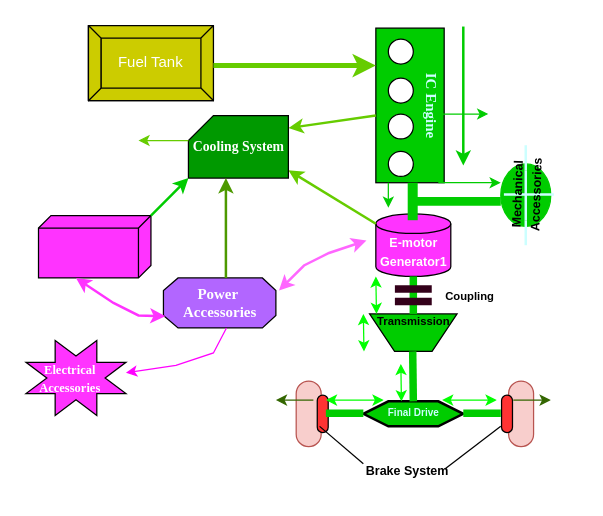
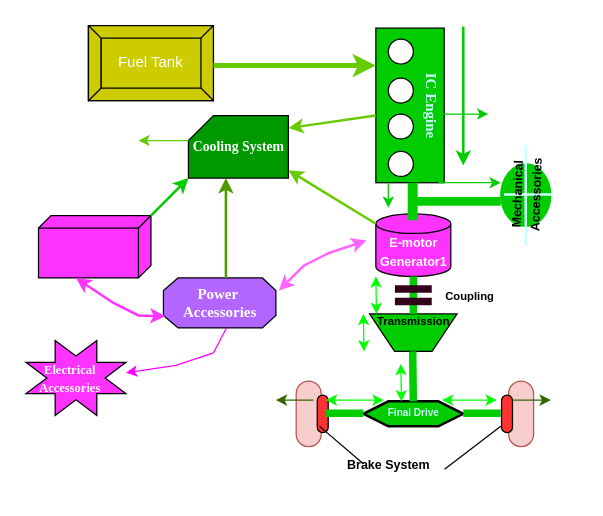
  <mxCell id="0" />
  <mxCell id="1" parent="0" />
  <mxCell id="2" value="" style="group" vertex="1" connectable="0" parent="1"><mxGeometry x="20" y="20" width="435" height="370.75" as="geometry" /></mxCell>
  <mxCell id="3" value="" style="group" vertex="1" connectable="0" parent="2"><mxGeometry x="200" y="2" width="235" height="368.75" as="geometry" /></mxCell>
  <mxCell id="4" value="" style="rounded=1;whiteSpace=wrap;html=1;rotation=90;arcSize=50;fillColor=#f8cecc;strokeColor=#b85450;" vertex="1" parent="3"><mxGeometry y="298.75" width="52.5" height="20" as="geometry" /></mxCell>
  <mxCell id="5" value="" style="rounded=1;whiteSpace=wrap;html=1;rotation=90;arcSize=50;fillColor=#f8cecc;strokeColor=#b85450;" vertex="1" parent="3"><mxGeometry x="170" y="298.75" width="52.5" height="20" as="geometry" /></mxCell>
  <mxCell id="6" value="" style="rounded=1;whiteSpace=wrap;html=1;rotation=90;arcSize=50;fillColor=#FF3333;" vertex="1" parent="3"><mxGeometry x="170" y="304.38" width="30" height="8.75" as="geometry" /></mxCell>
  <mxCell id="7" value="" style="rounded=1;whiteSpace=wrap;html=1;rotation=90;arcSize=50;fillColor=#FF3333;" vertex="1" parent="3"><mxGeometry x="22.5" y="304.38" width="30" height="8.75" as="geometry" /></mxCell>
  <mxCell id="8" value="" style="shape=hexagon;perimeter=hexagonPerimeter2;whiteSpace=wrap;html=1;fixedSize=1;size=20;fillColor=#00CC00;strokeWidth=2;" vertex="1" parent="3"><mxGeometry x="70" y="298.75" width="80" height="20" as="geometry" /></mxCell>
  <mxCell id="9" value="" style="endArrow=none;html=1;rounded=0;strokeColor=#00CC00;strokeWidth=6;" edge="1" parent="3"><mxGeometry width="50" height="50" relative="1" as="geometry"><mxPoint x="40" y="308.25" as="sourcePoint" /><mxPoint x="70" y="308.25" as="targetPoint" /></mxGeometry></mxCell>
  <mxCell id="10" value="" style="endArrow=none;html=1;rounded=0;strokeColor=#00CC00;strokeWidth=6;" edge="1" parent="3"><mxGeometry width="50" height="50" relative="1" as="geometry"><mxPoint x="150" y="308.25" as="sourcePoint" /><mxPoint x="180" y="308.25" as="targetPoint" /></mxGeometry></mxCell>
  <mxCell id="11" value="" style="shape=trapezoid;perimeter=trapezoidPerimeter;whiteSpace=wrap;html=1;fixedSize=1;rotation=-180;fillColor=#00CC00;" vertex="1" parent="3"><mxGeometry x="75" y="228.75" width="70" height="30" as="geometry" /></mxCell>
  <mxCell id="12" value="" style="endArrow=none;html=1;rounded=0;strokeColor=#00CC00;strokeWidth=6;entryX=0.5;entryY=0;entryDx=0;entryDy=0;" edge="1" parent="3" target="8"><mxGeometry width="50" height="50" relative="1" as="geometry"><mxPoint x="109.5" y="258.75" as="sourcePoint" /><mxPoint x="109.5" y="288.75" as="targetPoint" /></mxGeometry></mxCell>
  <mxCell id="13" value="&lt;font style=&quot;color: rgb(204, 255, 255);&quot;&gt;&lt;b&gt;&lt;span style=&quot;font-size: 8px; background-color: transparent;&quot;&gt;Final&amp;nbsp;&lt;/span&gt;&lt;span style=&quot;font-size: 8px; background-color: transparent;&quot;&gt;Drive&lt;/span&gt;&lt;/b&gt;&lt;/font&gt;" style="text;html=1;align=center;verticalAlign=top;resizable=0;points=[];autosize=1;strokeColor=none;fillColor=none;perimeterSpacing=0;strokeWidth=1;spacingTop=-6;spacing=2;spacingLeft=-1;horizontal=1;" vertex="1" parent="3"><mxGeometry x="80" y="298.75" width="60" height="20" as="geometry" /></mxCell>
  <mxCell id="14" value="&lt;font style=&quot;font-size: 9px;&quot;&gt;&lt;b&gt;Transmission&lt;/b&gt;&lt;/font&gt;" style="text;html=1;align=center;verticalAlign=middle;resizable=0;points=[];autosize=1;strokeColor=none;fillColor=none;" vertex="1" parent="3"><mxGeometry x="70" y="218.75" width="80" height="30" as="geometry" /></mxCell>
  <mxCell id="15" value="" style="shape=cylinder3;whiteSpace=wrap;html=1;boundedLbl=1;backgroundOutline=1;size=7.8;fillColor=#FF33FF;" vertex="1" parent="3"><mxGeometry x="80" y="148.75" width="60" height="50" as="geometry" /></mxCell>
  <mxCell id="16" value="&lt;font style=&quot;font-size: 10px; color: rgb(255, 255, 255);&quot;&gt;&lt;b style=&quot;&quot;&gt;E-motor&lt;br&gt;Generator1&lt;/b&gt;&lt;/font&gt;" style="text;html=1;align=center;verticalAlign=middle;resizable=0;points=[];autosize=1;strokeColor=none;fillColor=none;" vertex="1" parent="3"><mxGeometry x="70" y="158.75" width="80" height="40" as="geometry" /></mxCell>
  <mxCell id="17" value="" style="endArrow=none;html=1;rounded=0;strokeColor=#00CC00;strokeWidth=6;entryX=0.5;entryY=0;entryDx=0;entryDy=0;" edge="1" parent="3"><mxGeometry width="50" height="50" relative="1" as="geometry"><mxPoint x="110" y="198.75" as="sourcePoint" /><mxPoint x="110" y="228.75" as="targetPoint" /></mxGeometry></mxCell>
  <mxCell id="18" value="" style="endArrow=none;html=1;rounded=0;strokeColor=#33001A;strokeWidth=6;entryX=0.5;entryY=0;entryDx=0;entryDy=0;" edge="1" parent="3"><mxGeometry width="50" height="50" relative="1" as="geometry"><mxPoint x="124.75" y="208.75" as="sourcePoint" /><mxPoint x="95.25" y="208.75" as="targetPoint" /></mxGeometry></mxCell>
  <mxCell id="19" value="" style="endArrow=none;html=1;rounded=0;strokeColor=#33001A;strokeWidth=6;entryX=0.5;entryY=0;entryDx=0;entryDy=0;" edge="1" parent="3"><mxGeometry width="50" height="50" relative="1" as="geometry"><mxPoint x="124.75" y="218.75" as="sourcePoint" /><mxPoint x="95.25" y="218.75" as="targetPoint" /></mxGeometry></mxCell>
  <mxCell id="20" value="" style="endArrow=classic;startArrow=classic;html=1;rounded=0;strokeColor=#00FF00;" edge="1" parent="3"><mxGeometry width="50" height="50" relative="1" as="geometry"><mxPoint x="80.5" y="228.75" as="sourcePoint" /><mxPoint x="80" y="198.75" as="targetPoint" /></mxGeometry></mxCell>
  <mxCell id="21" value="&lt;font style=&quot;font-size: 9px;&quot;&gt;&lt;b&gt;Coupling&lt;/b&gt;&lt;/font&gt;" style="text;html=1;align=center;verticalAlign=middle;resizable=0;points=[];autosize=1;strokeColor=none;fillColor=none;" vertex="1" parent="3"><mxGeometry x="125" y="198.75" width="60" height="30" as="geometry" /></mxCell>
  <mxCell id="22" value="" style="endArrow=classic;startArrow=classic;html=1;rounded=0;strokeColor=#00FF00;" edge="1" parent="3"><mxGeometry width="50" height="50" relative="1" as="geometry"><mxPoint x="70.5" y="258.75" as="sourcePoint" /><mxPoint x="70" y="228.75" as="targetPoint" /></mxGeometry></mxCell>
  <mxCell id="23" value="" style="endArrow=classic;startArrow=classic;html=1;rounded=0;strokeColor=#00FF00;" edge="1" parent="3"><mxGeometry width="50" height="50" relative="1" as="geometry"><mxPoint x="100.5" y="298.75" as="sourcePoint" /><mxPoint x="100" y="268.75" as="targetPoint" /></mxGeometry></mxCell>
  <mxCell id="24" value="" style="endArrow=classic;startArrow=classic;html=1;rounded=0;strokeColor=#00FF00;" edge="1" parent="3"><mxGeometry width="50" height="50" relative="1" as="geometry"><mxPoint x="40" y="297.75" as="sourcePoint" /><mxPoint x="86.25" y="297.75" as="targetPoint" /></mxGeometry></mxCell>
  <mxCell id="25" value="" style="endArrow=classic;startArrow=classic;html=1;rounded=0;strokeColor=#00FF00;" edge="1" parent="3"><mxGeometry width="50" height="50" relative="1" as="geometry"><mxPoint x="133" y="297.75" as="sourcePoint" /><mxPoint x="176.75" y="297.75" as="targetPoint" /></mxGeometry></mxCell>
  <mxCell id="26" value="" style="group" vertex="1" connectable="0" parent="3"><mxGeometry x="80" width="85" height="123.75" as="geometry" /></mxCell>
  <mxCell id="27" value="" style="rounded=0;whiteSpace=wrap;html=1;rotation=90;fillColor=#00CC00;" vertex="1" parent="26"><mxGeometry x="-34.53" y="34.53" width="123.75" height="54.69" as="geometry" /></mxCell>
  <mxCell id="28" value="" style="ellipse;whiteSpace=wrap;html=1;aspect=fixed;" vertex="1" parent="26"><mxGeometry x="10" y="8.75" width="20" height="20" as="geometry" /></mxCell>
  <mxCell id="29" value="" style="ellipse;whiteSpace=wrap;html=1;aspect=fixed;" vertex="1" parent="26"><mxGeometry x="10" y="40" width="20" height="20" as="geometry" /></mxCell>
  <mxCell id="30" value="" style="ellipse;whiteSpace=wrap;html=1;aspect=fixed;" vertex="1" parent="26"><mxGeometry x="10" y="68.75" width="20" height="20" as="geometry" /></mxCell>
  <mxCell id="31" value="" style="ellipse;whiteSpace=wrap;html=1;aspect=fixed;" vertex="1" parent="26"><mxGeometry x="10" y="98.75" width="20" height="20" as="geometry" /></mxCell>
  <mxCell id="32" value="&lt;font style=&quot;color: rgb(204, 255, 255);&quot; face=&quot;Times New Roman&quot;&gt;&lt;b&gt;IC Engine&lt;/b&gt;&lt;/font&gt;" style="text;html=1;align=center;verticalAlign=middle;resizable=0;points=[];autosize=1;strokeColor=none;fillColor=none;rotation=90;" vertex="1" parent="26"><mxGeometry x="5" y="46.88" width="80" height="30" as="geometry" /></mxCell>
  <mxCell id="33" value="" style="endArrow=classic;html=1;rounded=0;strokeWidth=2;strokeColor=#00CC00;" edge="1" parent="26"><mxGeometry width="50" height="50" relative="1" as="geometry"><mxPoint x="70" y="-1.25" as="sourcePoint" /><mxPoint x="70" y="110" as="targetPoint" /></mxGeometry></mxCell>
  <mxCell id="34" value="" style="endArrow=none;html=1;rounded=0;strokeColor=#00CC00;strokeWidth=7;" edge="1" parent="3"><mxGeometry width="50" height="50" relative="1" as="geometry"><mxPoint x="112.5" y="138.75" as="sourcePoint" /><mxPoint x="180" y="138.75" as="targetPoint" /></mxGeometry></mxCell>
  <mxCell id="35" value="" style="endArrow=none;html=1;rounded=0;strokeWidth=8;strokeColor=#00CC00;" edge="1" parent="3"><mxGeometry width="50" height="50" relative="1" as="geometry"><mxPoint x="109.5" y="153.75" as="sourcePoint" /><mxPoint x="109.5" y="123.75" as="targetPoint" /></mxGeometry></mxCell>
  <mxCell id="36" value="" style="endArrow=classic;html=1;rounded=0;strokeColor=#00CC00;" edge="1" parent="3"><mxGeometry width="50" height="50" relative="1" as="geometry"><mxPoint x="90" y="123.75" as="sourcePoint" /><mxPoint x="90" y="143.75" as="targetPoint" /></mxGeometry></mxCell>
  <mxCell id="37" value="" style="endArrow=classic;html=1;rounded=0;strokeColor=#00CC00;" edge="1" parent="3"><mxGeometry width="50" height="50" relative="1" as="geometry"><mxPoint x="130" y="123.75" as="sourcePoint" /><mxPoint x="180" y="123.75" as="targetPoint" /></mxGeometry></mxCell>
  <mxCell id="38" value="" style="endArrow=classic;html=1;rounded=0;strokeColor=#00CC00;" edge="1" parent="3"><mxGeometry width="50" height="50" relative="1" as="geometry"><mxPoint x="130" y="68.75" as="sourcePoint" /><mxPoint x="170" y="68.75" as="targetPoint" /></mxGeometry></mxCell>
  <mxCell id="39" value="" style="ellipse;whiteSpace=wrap;html=1;strokeColor=#00CC00;fillColor=#00CC00;" vertex="1" parent="3"><mxGeometry x="180" y="108.75" width="40" height="50" as="geometry" /></mxCell>
  <mxCell id="40" value="" style="endArrow=none;html=1;rounded=0;strokeColor=#CCFFFF;strokeWidth=2;" edge="1" parent="3" source="43"><mxGeometry width="50" height="50" relative="1" as="geometry"><mxPoint x="200" y="153.75" as="sourcePoint" /><mxPoint x="200" y="113.75" as="targetPoint" /></mxGeometry></mxCell>
  <mxCell id="41" value="" style="endArrow=none;html=1;rounded=0;strokeColor=#CCFFFF;strokeWidth=2;" edge="1" parent="3"><mxGeometry width="50" height="50" relative="1" as="geometry"><mxPoint x="182.5" y="133.25" as="sourcePoint" /><mxPoint x="222.5" y="133.25" as="targetPoint" /></mxGeometry></mxCell>
  <mxCell id="42" value="" style="endArrow=none;html=1;rounded=0;strokeColor=#CCFFFF;strokeWidth=2;" edge="1" parent="3" target="43"><mxGeometry width="50" height="50" relative="1" as="geometry"><mxPoint x="200" y="153.75" as="sourcePoint" /><mxPoint x="200" y="113.75" as="targetPoint" /></mxGeometry></mxCell>
  <mxCell id="43" value="&lt;font style=&quot;font-size: 10px;&quot;&gt;&lt;b&gt;Mechanical&lt;/b&gt;&lt;/font&gt;&lt;div&gt;&lt;font style=&quot;font-size: 10px;&quot;&gt;&lt;b&gt;Accessories&lt;/b&gt;&lt;/font&gt;&lt;/div&gt;" style="text;html=1;align=center;verticalAlign=middle;resizable=0;points=[];autosize=1;strokeColor=none;fillColor=none;rotation=-88;" vertex="1" parent="3"><mxGeometry x="160" y="113.75" width="80" height="40" as="geometry" /></mxCell>
  <mxCell id="44" value="" style="endArrow=none;html=1;rounded=0;strokeColor=#CCFFFF;strokeWidth=2;" edge="1" parent="3"><mxGeometry width="50" height="50" relative="1" as="geometry"><mxPoint x="200" y="153.75" as="sourcePoint" /><mxPoint x="200" y="113.75" as="targetPoint" /></mxGeometry></mxCell>
- <mxCell id="45" value="&lt;b&gt;&lt;font style=&quot;font-size: 10px;&quot;&gt;Brake System&lt;/font&gt;&lt;/b&gt;" style="text;html=1;align=center;verticalAlign=middle;resizable=0;points=[];autosize=1;strokeColor=none;fillColor=none;" vertex="1" parent="3"><mxGeometry x="60" y="338.75" width="90" height="30" as="geometry" /></mxCell>
+ <mxCell id="45" value="&lt;b&gt;&lt;font style=&quot;font-size: 10px;&quot;&gt;Brake System&lt;/font&gt;&lt;/b&gt;" style="text;html=1;align=center;verticalAlign=middle;resizable=0;points=[];autosize=1;strokeColor=none;fillColor=none;" vertex="1" parent="3"><mxGeometry x="45" y="333.75" width="90" height="30" as="geometry" /></mxCell>
  <mxCell id="46" value="" style="endArrow=classic;html=1;rounded=0;strokeColor=#336600;" edge="1" parent="3"><mxGeometry width="50" height="50" relative="1" as="geometry"><mxPoint x="30" y="297.75" as="sourcePoint" /><mxPoint y="297.75" as="targetPoint" /></mxGeometry></mxCell>
  <mxCell id="47" value="" style="endArrow=classic;html=1;rounded=0;strokeColor=#336600;" edge="1" parent="3"><mxGeometry width="50" height="50" relative="1" as="geometry"><mxPoint x="190" y="297.75" as="sourcePoint" /><mxPoint x="220" y="297.75" as="targetPoint" /></mxGeometry></mxCell>
  <mxCell id="48" value="" style="endArrow=none;html=1;rounded=0;" edge="1" parent="3"><mxGeometry width="50" height="50" relative="1" as="geometry"><mxPoint x="70" y="348.75" as="sourcePoint" /><mxPoint x="35" y="318.75" as="targetPoint" /></mxGeometry></mxCell>
  <mxCell id="49" value="" style="endArrow=none;html=1;rounded=0;" edge="1" parent="3"><mxGeometry width="50" height="50" relative="1" as="geometry"><mxPoint x="135" y="353.13" as="sourcePoint" /><mxPoint x="180" y="318.75" as="targetPoint" /></mxGeometry></mxCell>
  <mxCell id="50" value="" style="endArrow=classic;html=1;rounded=0;exitX=0;exitY=0;exitDx=0;exitDy=7.8;exitPerimeter=0;strokeColor=#66CC00;strokeWidth=2;" edge="1" parent="3" source="15"><mxGeometry width="50" height="50" relative="1" as="geometry"><mxPoint x="100" y="183.75" as="sourcePoint" /><mxPoint x="10" y="113.75" as="targetPoint" /></mxGeometry></mxCell>
  <mxCell id="51" value="" style="endArrow=classic;html=1;rounded=0;strokeColor=#66CC00;strokeWidth=2;" edge="1" parent="3"><mxGeometry width="50" height="50" relative="1" as="geometry"><mxPoint x="80" y="70" as="sourcePoint" /><mxPoint x="10" y="80" as="targetPoint" /></mxGeometry></mxCell>
  <mxCell id="52" value="" style="endArrow=classic;startArrow=classic;html=1;rounded=0;strokeColor=#FF66FF;strokeWidth=2;" edge="1" parent="3"><mxGeometry width="50" height="50" relative="1" as="geometry"><mxPoint x="2.5" y="210" as="sourcePoint" /><mxPoint x="72.5" y="170" as="targetPoint" /><Array as="points"><mxPoint x="22.5" y="190" /><mxPoint x="42.5" y="180" /></Array></mxGeometry></mxCell>
  <mxCell id="53" value="" style="shape=card;whiteSpace=wrap;html=1;size=20;fillColor=#009900;" vertex="1" parent="2"><mxGeometry x="130" y="72" width="80" height="50" as="geometry" /></mxCell>
  <mxCell id="54" value="&lt;font style=&quot;font-size: 11px; color: rgb(255, 255, 255);&quot; face=&quot;Times New Roman&quot;&gt;&lt;b&gt;Cooling System&lt;/b&gt;&lt;/font&gt;" style="text;html=1;align=center;verticalAlign=middle;resizable=0;points=[];autosize=1;strokeColor=none;fillColor=none;" vertex="1" parent="2"><mxGeometry x="120" y="82" width="100" height="30" as="geometry" /></mxCell>
  <mxCell id="55" value="" style="verticalAlign=top;align=left;spacingTop=8;spacingLeft=2;spacingRight=12;shape=cube;size=10;direction=south;fontStyle=4;html=1;whiteSpace=wrap;fillColor=#FF33FF;" vertex="1" parent="2"><mxGeometry x="10" y="152" width="90" height="50" as="geometry" /></mxCell>
  <mxCell id="56" value="" style="verticalLabelPosition=bottom;verticalAlign=top;html=1;shape=mxgraph.basic.polygon;polyCoords=[[0.13,0],[0.88,0],[1,0.25],[1,0.75],[0.88,1],[0.13,1],[0,0.75],[0,0.25]];polyline=0;fillColor=#B266FF;" vertex="1" parent="2"><mxGeometry x="110" y="202" width="90" height="40" as="geometry" /></mxCell>
  <mxCell id="57" value="" style="endArrow=classic;html=1;rounded=0;strokeColor=#4D9900;strokeWidth=2;" edge="1" parent="2"><mxGeometry width="50" height="50" relative="1" as="geometry"><mxPoint x="160" y="202" as="sourcePoint" /><mxPoint x="160" y="122" as="targetPoint" /></mxGeometry></mxCell>
  <mxCell id="58" value="&lt;font style=&quot;color: rgb(255, 255, 255);&quot; face=&quot;Times New Roman&quot;&gt;&lt;b&gt;Power&amp;nbsp;&lt;/b&gt;&lt;/font&gt;&lt;div&gt;&lt;font style=&quot;color: rgb(255, 255, 255);&quot; face=&quot;Times New Roman&quot;&gt;&lt;b&gt;Accessories&lt;/b&gt;&lt;/font&gt;&lt;/div&gt;" style="text;html=1;align=center;verticalAlign=middle;resizable=0;points=[];autosize=1;strokeColor=none;fillColor=none;" vertex="1" parent="2"><mxGeometry x="115" y="202" width="80" height="40" as="geometry" /></mxCell>
  <mxCell id="59" value="" style="endArrow=classic;startArrow=classic;html=1;rounded=0;exitX=0.018;exitY=0.765;exitDx=0;exitDy=0;exitPerimeter=0;strokeColor=#FF33FF;strokeWidth=2;" edge="1" parent="2" source="56"><mxGeometry width="50" height="50" relative="1" as="geometry"><mxPoint x="-10" y="252" as="sourcePoint" /><mxPoint x="40" y="202" as="targetPoint" /><Array as="points"><mxPoint x="90" y="232" /><mxPoint x="70" y="222" /></Array></mxGeometry></mxCell>
  <mxCell id="60" value="" style="endArrow=classic;html=1;rounded=0;strokeColor=#00CC00;strokeWidth=2;" edge="1" parent="2"><mxGeometry width="50" height="50" relative="1" as="geometry"><mxPoint x="100" y="152" as="sourcePoint" /><mxPoint x="130" y="122" as="targetPoint" /></mxGeometry></mxCell>
  <mxCell id="61" value="&lt;font style=&quot;color: rgb(255, 255, 255);&quot;&gt;Fuel Tank&lt;/font&gt;" style="labelPosition=center;verticalLabelPosition=middle;align=center;html=1;shape=mxgraph.basic.button;dx=10;whiteSpace=wrap;fillColor=#CCCC00;" vertex="1" parent="2"><mxGeometry x="50" width="100" height="60" as="geometry" /></mxCell>
  <mxCell id="62" value="" style="endArrow=classic;html=1;rounded=0;strokeColor=#66CC00;" edge="1" parent="2"><mxGeometry width="50" height="50" relative="1" as="geometry"><mxPoint x="130" y="92" as="sourcePoint" /><mxPoint x="90" y="92" as="targetPoint" /></mxGeometry></mxCell>
  <mxCell id="63" value="" style="endArrow=classic;html=1;rounded=0;exitX=0.568;exitY=1.105;exitDx=0;exitDy=0;exitPerimeter=0;strokeColor=#FF00FF;" edge="1" parent="2"><mxGeometry width="50" height="50" relative="1" as="geometry"><mxPoint x="160.44" y="242.0" as="sourcePoint" /><mxPoint x="80" y="277.8" as="targetPoint" /><Array as="points"><mxPoint x="150" y="262" /><mxPoint x="120" y="272" /></Array></mxGeometry></mxCell>
  <mxCell id="64" value="" style="verticalLabelPosition=bottom;verticalAlign=top;html=1;shape=mxgraph.basic.8_point_star;fillColor=#FF33FF;" vertex="1" parent="2"><mxGeometry y="252" width="80" height="60" as="geometry" /></mxCell>
  <mxCell id="65" value="&lt;font style=&quot;font-size: 10px; color: rgb(255, 255, 255);&quot; face=&quot;Times New Roman&quot;&gt;&lt;b style=&quot;&quot;&gt;Electrical&lt;/b&gt;&lt;/font&gt;&lt;div&gt;&lt;font style=&quot;font-size: 10px; color: rgb(255, 255, 255);&quot; face=&quot;Times New Roman&quot;&gt;&lt;b style=&quot;&quot;&gt;Accessories&lt;/b&gt;&lt;/font&gt;&lt;/div&gt;" style="text;html=1;align=center;verticalAlign=middle;resizable=0;points=[];autosize=1;strokeColor=none;fillColor=none;" vertex="1" parent="2"><mxGeometry y="262" width="70" height="40" as="geometry" /></mxCell>
  <mxCell id="66" value="" style="endArrow=classic;html=1;rounded=0;strokeWidth=4;strokeColor=#66CC00;" edge="1" parent="2"><mxGeometry width="50" height="50" relative="1" as="geometry"><mxPoint x="150" y="32" as="sourcePoint" /><mxPoint x="280" y="32" as="targetPoint" /></mxGeometry></mxCell>
